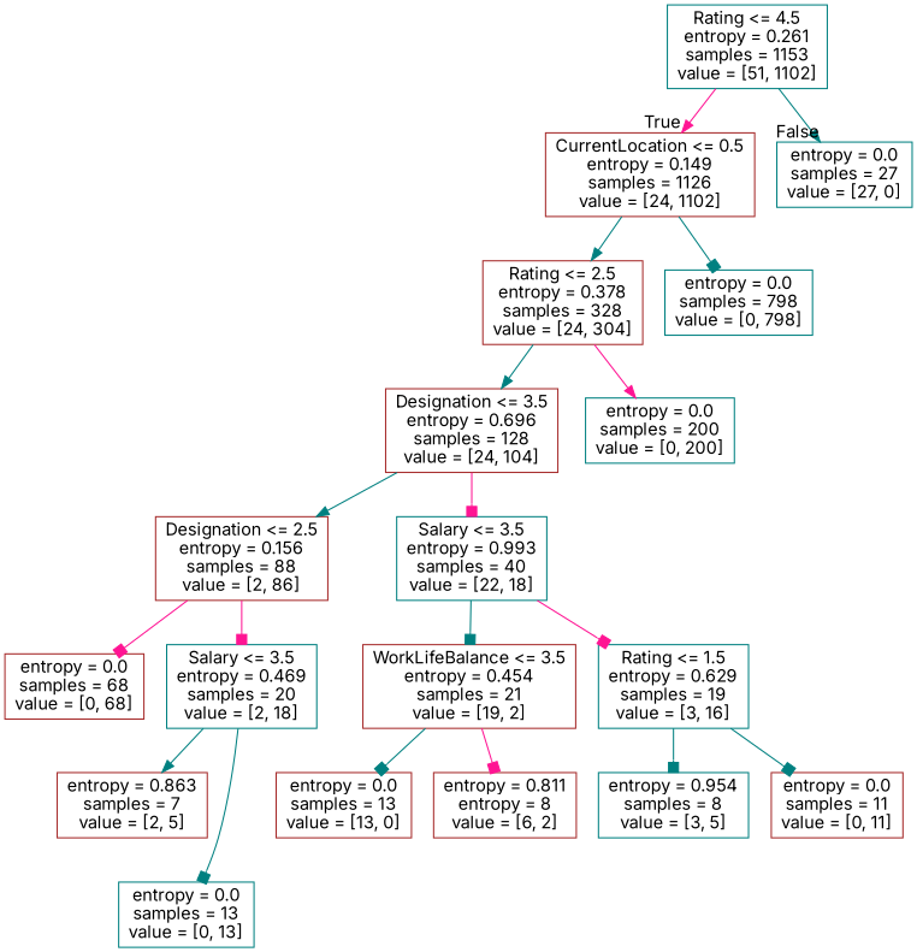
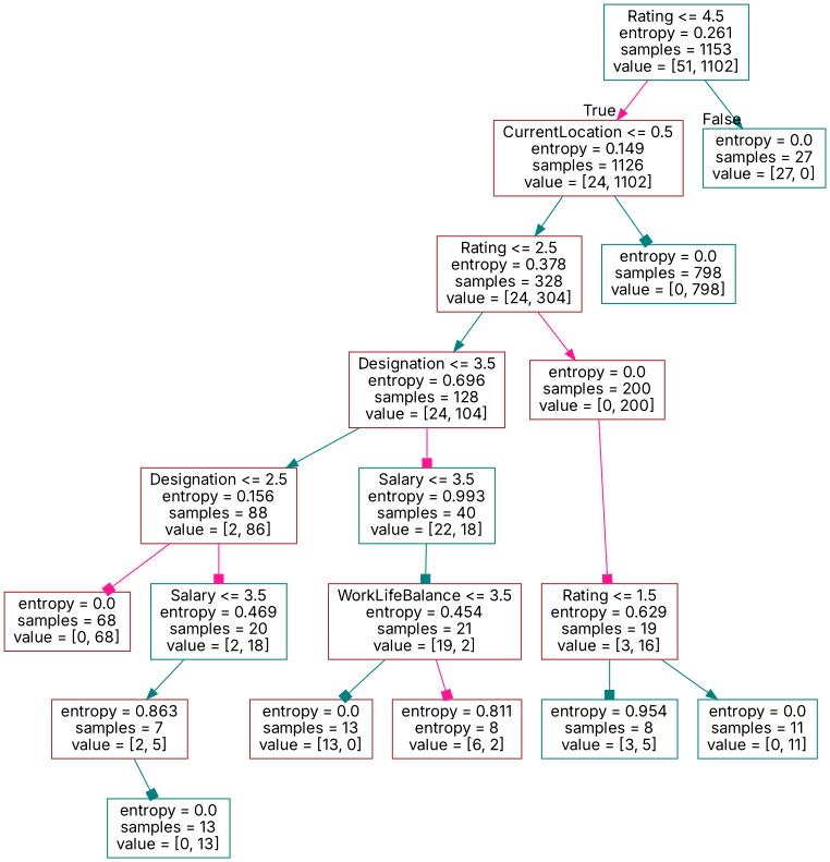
  digraph {
    fontname=Inter
    node [color=teal fontname=Inter shape=box]
    edge [arrowhead=box color=teal fontname=Inter]
    n1 [label="Rating <= 4.5\nentropy = 0.261\nsamples = 1153\nvalue = [51, 1102]"]
    n2 [color=brown label="CurrentLocation <= 0.5\nentropy = 0.149\nsamples = 1126\nvalue = [24, 1102]"]
    n3 [label="entropy = 0.0\nsamples = 27\nvalue = [27, 0]"]
    n4 [color=brown label="Rating <= 2.5\nentropy = 0.378\nsamples = 328\nvalue = [24, 304]"]
    n5 [label="entropy = 0.0\nsamples = 798\nvalue = [0, 798]"]
    n6 [color=brown label="Designation <= 3.5\nentropy = 0.696\nsamples = 128\nvalue = [24, 104]"]
-   n7 [label="entropy = 0.0\nsamples = 200\nvalue = [0, 200]"]
+   n7 [color=brown label="entropy = 0.0\nsamples = 200\nvalue = [0, 200]"]
    n8 [color=brown label="Designation <= 2.5\nentropy = 0.156\nsamples = 88\nvalue = [2, 86]"]
    n9 [label="Salary <= 3.5\nentropy = 0.993\nsamples = 40\nvalue = [22, 18]"]
    n10 [color=brown label="entropy = 0.0\nsamples = 68\nvalue = [0, 68]"]
    n11 [label="Salary <= 3.5\nentropy = 0.469\nsamples = 20\nvalue = [2, 18]"]
    n12 [color=brown label="WorkLifeBalance <= 3.5\nentropy = 0.454\nsamples = 21\nvalue = [19, 2]"]
-   n13 [label="Rating <= 1.5\nentropy = 0.629\nsamples = 19\nvalue = [3, 16]"]
+   n13 [color=brown label="Rating <= 1.5\nentropy = 0.629\nsamples = 19\nvalue = [3, 16]"]
    n14 [color=brown label="entropy = 0.863\nsamples = 7\nvalue = [2, 5]"]
    n15 [label="entropy = 0.0\nsamples = 13\nvalue = [0, 13]"]
    n16 [color=brown label="entropy = 0.0\nsamples = 13\nvalue = [13, 0]"]
    n17 [color=brown label="entropy = 0.811\nentropy = 8\nvalue = [6, 2]"]
    n18 [label="entropy = 0.954\nsamples = 8\nvalue = [3, 5]"]
-   n19 [color=brown label="entropy = 0.0\nsamples = 11\nvalue = [0, 11]"]
+   n19 [label="entropy = 0.0\nsamples = 11\nvalue = [0, 11]"]
    n1 -> n2 [arrowhead=normal color=deeppink headlabel=True labelangle=45 labeldistance=2.5]
    n1 -> n3 [arrowhead=normal headlabel=False labelangle=-45 labeldistance=2.5]
    n2 -> n4 [arrowhead=normal]
    n2 -> n5
    n4 -> n6 [arrowhead=normal]
    n4 -> n7 [arrowhead=normal color=deeppink]
    n6 -> n8 [arrowhead=normal]
    n6 -> n9 [color=deeppink]
    n8 -> n10 [color=deeppink]
    n8 -> n11 [color=deeppink]
    n9 -> n12
-   n9 -> n13 [color=deeppink]
+   n7 -> n13 [color=deeppink]
    n11 -> n14 [arrowhead=normal]
-   n11 -> n15
+   n14 -> n15
    n12 -> n16
    n12 -> n17 [color=deeppink]
    n13 -> n18
-   n13 -> n19
+   n13 -> n19 [arrowhead=normal]
  }
